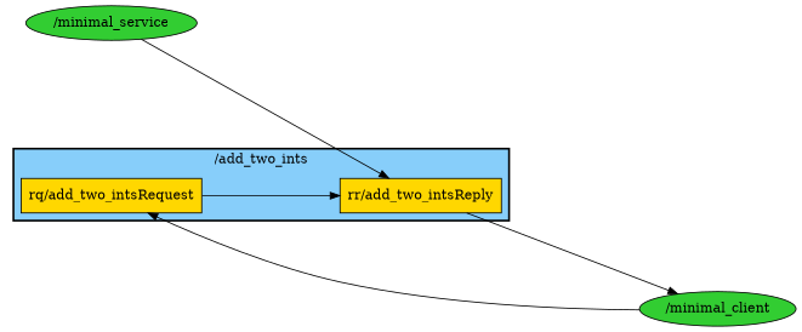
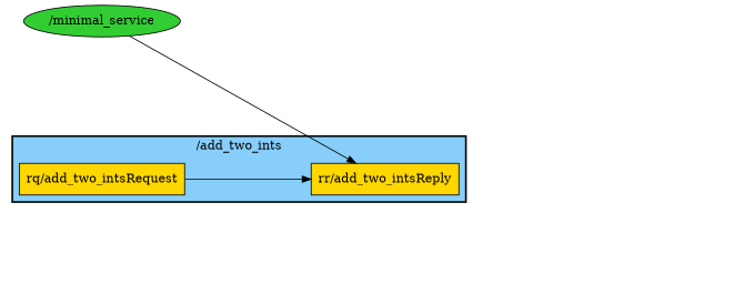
  digraph {
    nodesep=2
    rankdir=LR
    ranksep=2
    node [fillcolor=gold style=filled]
    "rr/add_two_intsReply" [shape=box]
    "rq/add_two_intsRequest" [shape=box]
-   "/minimal_client" [fillcolor=limegreen]
    "/minimal_service" [fillcolor=limegreen]
    subgraph cluster_1 {
      fillcolor=lightskyblue
      label="/add_two_ints"
      penwidth=2
      style=filled
      "rr/add_two_intsReply"
      "rq/add_two_intsRequest"
    }
-   "rr/add_two_intsReply" -> "/minimal_client"
    "rq/add_two_intsRequest" -> "rr/add_two_intsReply"
-   "/minimal_client" -> "rq/add_two_intsRequest"
    "/minimal_service" -> "rr/add_two_intsReply"
  }
